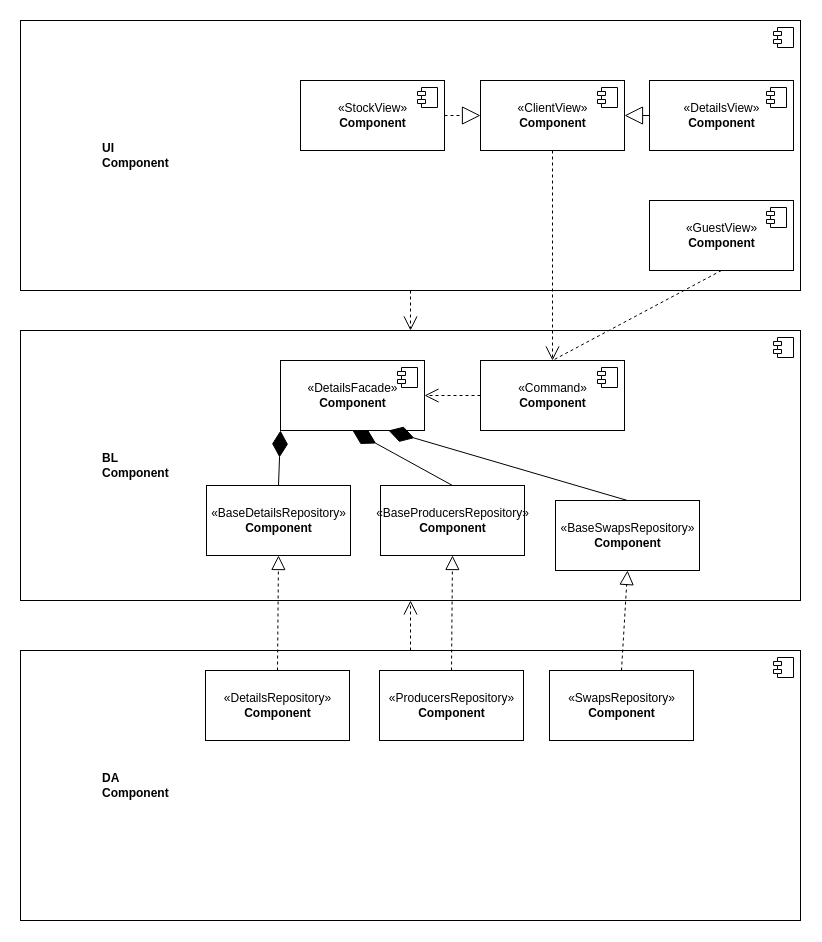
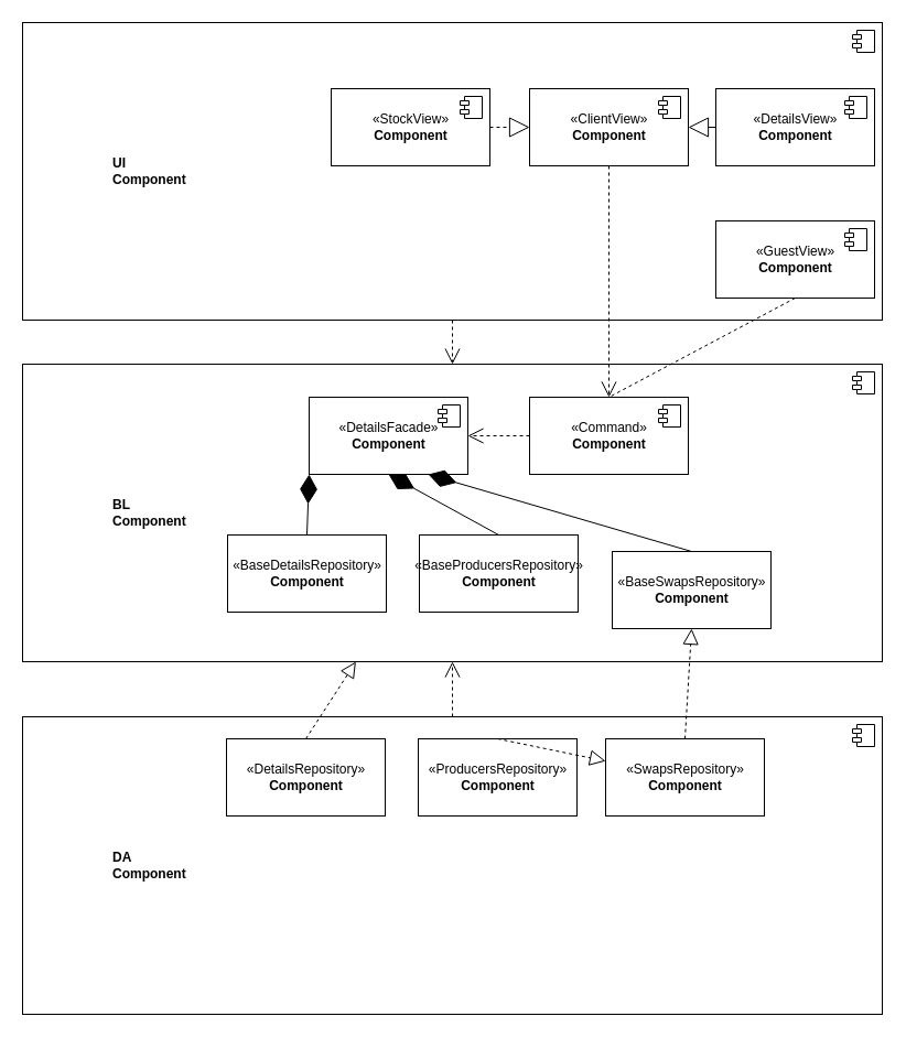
  <mxCell id="0" />
  <mxCell id="1" parent="0" />
  <mxCell id="2" value="" style="group;flipV=0;flipH=0;" vertex="1" connectable="0" parent="1"><mxGeometry x="20" y="20" width="780" height="270" as="geometry" /></mxCell>
  <mxCell id="3" value="&lt;blockquote style=&quot;margin: 0 0 0 40px ; border: none ; padding: 0px&quot;&gt;&lt;blockquote style=&quot;margin: 0 0 0 40px ; border: none ; padding: 0px&quot;&gt;&lt;div&gt;&lt;b&gt;UI&lt;/b&gt;&lt;br&gt;&lt;/div&gt;&lt;div&gt;&lt;b&gt;Component&lt;/b&gt;&lt;br&gt;&lt;/div&gt;&lt;/blockquote&gt;&lt;/blockquote&gt;" style="html=1;dropTarget=0;align=left;container=0;" vertex="1" parent="2"><mxGeometry width="780" height="270" as="geometry" /></mxCell>
  <mxCell id="4" value="" style="shape=module;jettyWidth=8;jettyHeight=4;" vertex="1" parent="2"><mxGeometry x="753" y="7" width="20" height="20" as="geometry"><mxPoint x="-27" y="7" as="offset" /></mxGeometry></mxCell>
  <mxCell id="5" value="«GuestView»&lt;br&gt;&lt;b&gt;Component&lt;/b&gt;" style="html=1;dropTarget=0;" vertex="1" parent="2"><mxGeometry x="629" y="180" width="144" height="70" as="geometry" /></mxCell>
  <mxCell id="6" value="" style="shape=module;jettyWidth=8;jettyHeight=4;" vertex="1" parent="5"><mxGeometry x="1" width="20" height="20" relative="1" as="geometry"><mxPoint x="-27" y="7" as="offset" /></mxGeometry></mxCell>
  <mxCell id="7" value="«ClientView»&lt;br&gt;&lt;b&gt;Component&lt;/b&gt;" style="html=1;dropTarget=0;" vertex="1" parent="2"><mxGeometry x="460" y="60" width="144" height="70" as="geometry" /></mxCell>
  <mxCell id="8" value="" style="shape=module;jettyWidth=8;jettyHeight=4;" vertex="1" parent="7"><mxGeometry x="1" width="20" height="20" relative="1" as="geometry"><mxPoint x="-27" y="7" as="offset" /></mxGeometry></mxCell>
  <mxCell id="9" value="«StockView»&lt;br&gt;&lt;b&gt;Component&lt;/b&gt;" style="html=1;dropTarget=0;" vertex="1" parent="2"><mxGeometry x="280" y="60" width="144" height="70" as="geometry" /></mxCell>
  <mxCell id="10" value="" style="shape=module;jettyWidth=8;jettyHeight=4;" vertex="1" parent="9"><mxGeometry x="1" width="20" height="20" relative="1" as="geometry"><mxPoint x="-27" y="7" as="offset" /></mxGeometry></mxCell>
  <mxCell id="11" value="«DetailsView»&lt;br&gt;&lt;b&gt;Component&lt;/b&gt;" style="html=1;dropTarget=0;" vertex="1" parent="2"><mxGeometry x="629" y="60" width="144" height="70" as="geometry" /></mxCell>
  <mxCell id="12" value="" style="shape=module;jettyWidth=8;jettyHeight=4;" vertex="1" parent="11"><mxGeometry x="1" width="20" height="20" relative="1" as="geometry"><mxPoint x="-27" y="7" as="offset" /></mxGeometry></mxCell>
  <mxCell id="13" value="" style="endArrow=block;endSize=16;endFill=0;html=1;rounded=0;exitX=1;exitY=0.5;exitDx=0;exitDy=0;dashed=1;" edge="1" parent="2" source="9" target="7"><mxGeometry width="160" relative="1" as="geometry"><mxPoint x="542" y="140" as="sourcePoint" /><mxPoint x="542" y="190" as="targetPoint" /></mxGeometry></mxCell>
  <mxCell id="14" value="" style="endArrow=block;endSize=16;endFill=0;html=1;rounded=0;exitX=0;exitY=0.5;exitDx=0;exitDy=0;entryX=1;entryY=0.5;entryDx=0;entryDy=0;" edge="1" parent="2" source="11" target="7"><mxGeometry width="160" relative="1" as="geometry"><mxPoint x="434" y="105" as="sourcePoint" /><mxPoint x="470" y="105" as="targetPoint" /></mxGeometry></mxCell>
  <mxCell id="15" value="" style="group;flipV=0;flipH=0;" vertex="1" connectable="0" parent="1"><mxGeometry x="20" y="330" width="780" height="270" as="geometry" /></mxCell>
  <mxCell id="16" value="&lt;blockquote style=&quot;margin: 0 0 0 40px ; border: none ; padding: 0px&quot;&gt;&lt;blockquote style=&quot;margin: 0 0 0 40px ; border: none ; padding: 0px&quot;&gt;&lt;div&gt;&lt;b&gt;BL&lt;/b&gt;&lt;br&gt;&lt;/div&gt;&lt;div&gt;&lt;b&gt;Component&lt;/b&gt;&lt;br&gt;&lt;/div&gt;&lt;/blockquote&gt;&lt;/blockquote&gt;" style="html=1;dropTarget=0;align=left;container=0;" vertex="1" parent="15"><mxGeometry width="780" height="270" as="geometry" /></mxCell>
  <mxCell id="17" value="" style="shape=module;jettyWidth=8;jettyHeight=4;" vertex="1" parent="15"><mxGeometry x="753" y="7" width="20" height="20" as="geometry"><mxPoint x="-27" y="7" as="offset" /></mxGeometry></mxCell>
  <mxCell id="18" value="«DetailsFacade»&lt;br&gt;&lt;b&gt;Component&lt;/b&gt;" style="html=1;dropTarget=0;" vertex="1" parent="15"><mxGeometry x="260" y="30" width="144" height="70" as="geometry" /></mxCell>
  <mxCell id="19" value="" style="shape=module;jettyWidth=8;jettyHeight=4;" vertex="1" parent="18"><mxGeometry x="1" width="20" height="20" relative="1" as="geometry"><mxPoint x="-27" y="7" as="offset" /></mxGeometry></mxCell>
  <mxCell id="20" value="«Command»&lt;br&gt;&lt;b&gt;Component&lt;/b&gt;" style="html=1;dropTarget=0;" vertex="1" parent="15"><mxGeometry x="460" y="30" width="144" height="70" as="geometry" /></mxCell>
  <mxCell id="21" value="" style="shape=module;jettyWidth=8;jettyHeight=4;" vertex="1" parent="20"><mxGeometry x="1" width="20" height="20" relative="1" as="geometry"><mxPoint x="-27" y="7" as="offset" /></mxGeometry></mxCell>
  <mxCell id="22" value="" style="endArrow=open;endSize=12;dashed=1;html=1;rounded=0;exitX=0;exitY=0.5;exitDx=0;exitDy=0;entryX=1;entryY=0.5;entryDx=0;entryDy=0;" edge="1" parent="15" source="20" target="18"><mxGeometry x="-0.125" y="-200" width="160" relative="1" as="geometry"><mxPoint x="390" y="180" as="sourcePoint" /><mxPoint x="400" y="65" as="targetPoint" /><mxPoint as="offset" /></mxGeometry></mxCell>
  <mxCell id="23" value="«BaseDetailsRepository»&lt;br&gt;&lt;b&gt;Component&lt;/b&gt;" style="html=1;dropTarget=0;" vertex="1" parent="15"><mxGeometry x="186" y="155" width="144" height="70" as="geometry" /></mxCell>
  <mxCell id="24" value="«BaseProducersRepository»&lt;br&gt;&lt;b&gt;Component&lt;/b&gt;" style="html=1;dropTarget=0;" vertex="1" parent="15"><mxGeometry x="360" y="155" width="144" height="70" as="geometry" /></mxCell>
  <mxCell id="25" value="«BaseSwapsRepository»&lt;br&gt;&lt;b&gt;Component&lt;/b&gt;" style="html=1;dropTarget=0;" vertex="1" parent="15"><mxGeometry x="535" y="170" width="144" height="70" as="geometry" /></mxCell>
  <mxCell id="26" value="" style="endArrow=diamondThin;endFill=1;endSize=24;html=1;rounded=0;entryX=0;entryY=1;entryDx=0;entryDy=0;exitX=0.5;exitY=0;exitDx=0;exitDy=0;" edge="1" parent="15" source="23" target="18"><mxGeometry width="160" relative="1" as="geometry"><mxPoint x="400" y="140" as="sourcePoint" /><mxPoint x="560" y="140" as="targetPoint" /></mxGeometry></mxCell>
  <mxCell id="27" value="" style="endArrow=diamondThin;endFill=1;endSize=24;html=1;rounded=0;entryX=0.5;entryY=1;entryDx=0;entryDy=0;exitX=0.5;exitY=0;exitDx=0;exitDy=0;" edge="1" parent="15" source="24" target="18"><mxGeometry width="160" relative="1" as="geometry"><mxPoint x="268" y="165" as="sourcePoint" /><mxPoint x="580" y="130" as="targetPoint" /></mxGeometry></mxCell>
  <mxCell id="28" value="" style="endArrow=diamondThin;endFill=1;endSize=24;html=1;rounded=0;entryX=0.75;entryY=1;entryDx=0;entryDy=0;exitX=0.5;exitY=0;exitDx=0;exitDy=0;" edge="1" parent="15" source="25" target="18"><mxGeometry width="160" relative="1" as="geometry"><mxPoint x="278" y="175" as="sourcePoint" /><mxPoint x="590" y="140" as="targetPoint" /></mxGeometry></mxCell>
  <mxCell id="29" value="" style="group;flipV=0;flipH=0;" vertex="1" connectable="0" parent="1"><mxGeometry x="20" y="650" width="780" height="270" as="geometry" /></mxCell>
  <mxCell id="30" value="&lt;blockquote style=&quot;margin: 0 0 0 40px ; border: none ; padding: 0px&quot;&gt;&lt;blockquote style=&quot;margin: 0 0 0 40px ; border: none ; padding: 0px&quot;&gt;&lt;div&gt;&lt;b&gt;DA&lt;/b&gt;&lt;br&gt;&lt;/div&gt;&lt;div&gt;&lt;b&gt;Component&lt;/b&gt;&lt;br&gt;&lt;/div&gt;&lt;/blockquote&gt;&lt;/blockquote&gt;" style="html=1;dropTarget=0;align=left;container=0;" vertex="1" parent="29"><mxGeometry width="780" height="270" as="geometry" /></mxCell>
  <mxCell id="31" value="" style="shape=module;jettyWidth=8;jettyHeight=4;" vertex="1" parent="29"><mxGeometry x="753" y="7" width="20" height="20" as="geometry"><mxPoint x="-27" y="7" as="offset" /></mxGeometry></mxCell>
  <mxCell id="32" value="«DetailsRepository»&lt;br&gt;&lt;b&gt;Component&lt;/b&gt;" style="html=1;dropTarget=0;" vertex="1" parent="29"><mxGeometry x="185" y="20" width="144" height="70" as="geometry" /></mxCell>
  <mxCell id="33" value="«ProducersRepository»&lt;br&gt;&lt;b&gt;Component&lt;/b&gt;" style="html=1;dropTarget=0;" vertex="1" parent="29"><mxGeometry x="359" y="20" width="144" height="70" as="geometry" /></mxCell>
  <mxCell id="34" value="«SwapsRepository»&lt;br&gt;&lt;b&gt;Component&lt;/b&gt;" style="html=1;dropTarget=0;" vertex="1" parent="29"><mxGeometry x="529" y="20" width="144" height="70" as="geometry" /></mxCell>
- <mxCell id="35" value="" style="endArrow=block;dashed=1;endFill=0;endSize=12;html=1;rounded=0;entryX=0.5;entryY=1;entryDx=0;entryDy=0;exitX=0.5;exitY=0;exitDx=0;exitDy=0;" edge="1" parent="1" source="32" target="23"><mxGeometry width="160" relative="1" as="geometry"><mxPoint x="120" y="630" as="sourcePoint" /><mxPoint x="280" y="630" as="targetPoint" /></mxGeometry></mxCell>
- <mxCell id="36" value="" style="endArrow=block;dashed=1;endFill=0;endSize=12;html=1;rounded=0;entryX=0.5;entryY=1;entryDx=0;entryDy=0;exitX=0.5;exitY=0;exitDx=0;exitDy=0;" edge="1" parent="1" source="33" target="24"><mxGeometry width="160" relative="1" as="geometry"><mxPoint x="440" y="675" as="sourcePoint" /><mxPoint x="441" y="560" as="targetPoint" /></mxGeometry></mxCell>
+ <mxCell id="35" value="" style="endArrow=block;dashed=1;endFill=0;endSize=12;html=1;rounded=0;exitX=0.5;exitY=0;exitDx=0;exitDy=0;" edge="1" parent="1" source="32" target="16"><mxGeometry width="160" relative="1" as="geometry"><mxPoint x="120" y="630" as="sourcePoint" /><mxPoint x="280" y="630" as="targetPoint" /></mxGeometry></mxCell>
+ <mxCell id="36" value="" style="endArrow=block;dashed=1;endFill=0;endSize=12;html=1;rounded=0;exitX=0.5;exitY=0;exitDx=0;exitDy=0;" edge="1" parent="1" source="33" target="34"><mxGeometry width="160" relative="1" as="geometry"><mxPoint x="440" y="675" as="sourcePoint" /><mxPoint x="441" y="560" as="targetPoint" /></mxGeometry></mxCell>
  <mxCell id="37" value="" style="endArrow=block;dashed=1;endFill=0;endSize=12;html=1;rounded=0;entryX=0.5;entryY=1;entryDx=0;entryDy=0;exitX=0.5;exitY=0;exitDx=0;exitDy=0;" edge="1" parent="1" source="34" target="25"><mxGeometry width="160" relative="1" as="geometry"><mxPoint x="297" y="690" as="sourcePoint" /><mxPoint x="298" y="575" as="targetPoint" /></mxGeometry></mxCell>
  <mxCell id="38" value="" style="endArrow=open;endSize=12;dashed=1;html=1;rounded=0;exitX=0.5;exitY=1;exitDx=0;exitDy=0;entryX=0.5;entryY=0;entryDx=0;entryDy=0;" edge="1" parent="1" source="3" target="16"><mxGeometry y="50" width="160" relative="1" as="geometry"><mxPoint x="100" y="310" as="sourcePoint" /><mxPoint x="260" y="310" as="targetPoint" /><mxPoint as="offset" /></mxGeometry></mxCell>
  <mxCell id="39" value="" style="endArrow=open;endSize=12;dashed=1;html=1;rounded=0;exitX=0.5;exitY=0;exitDx=0;exitDy=0;entryX=0.5;entryY=1;entryDx=0;entryDy=0;" edge="1" parent="1" source="30" target="16"><mxGeometry y="50" width="160" relative="1" as="geometry"><mxPoint x="420" y="300" as="sourcePoint" /><mxPoint x="420" y="340" as="targetPoint" /><mxPoint as="offset" /></mxGeometry></mxCell>
  <mxCell id="40" value="" style="endArrow=none;endSize=12;dashed=1;html=1;rounded=0;exitX=0.5;exitY=1;exitDx=0;exitDy=0;entryX=0.5;entryY=0;entryDx=0;entryDy=0;" edge="1" parent="1" source="5" target="20"><mxGeometry y="50" width="160" relative="1" as="geometry"><mxPoint x="420" y="300" as="sourcePoint" /><mxPoint x="420" y="340" as="targetPoint" /><mxPoint as="offset" /></mxGeometry></mxCell>
  <mxCell id="41" value="" style="endArrow=open;endSize=12;dashed=1;html=1;rounded=0;exitX=0.5;exitY=1;exitDx=0;exitDy=0;entryX=0.5;entryY=0;entryDx=0;entryDy=0;" edge="1" parent="1" source="7" target="20"><mxGeometry y="50" width="160" relative="1" as="geometry"><mxPoint x="731" y="280" as="sourcePoint" /><mxPoint x="562" y="370" as="targetPoint" /><mxPoint as="offset" /></mxGeometry></mxCell>
